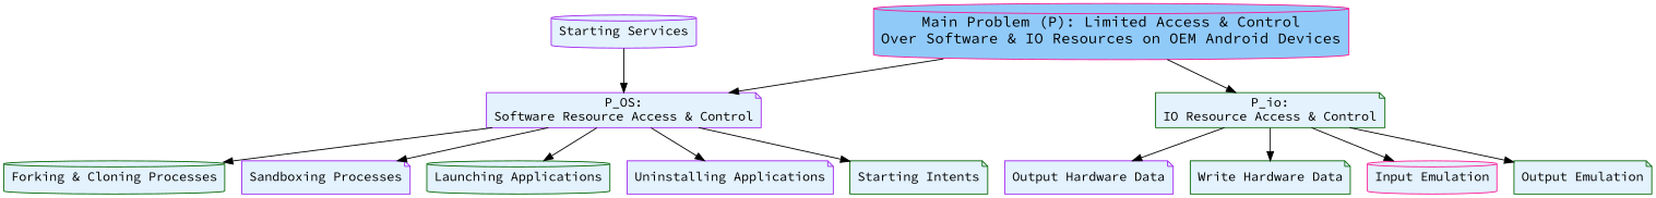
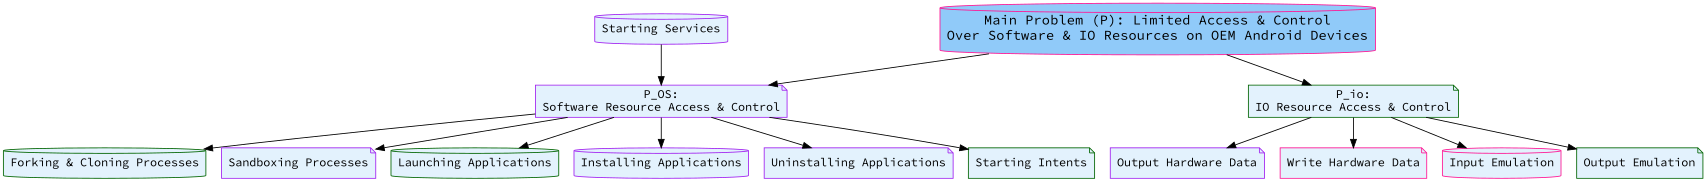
  digraph {
    fontname="Source Code Pro"
    rankdir=TB
    node [color=purple fillcolor="#e3f2fd" fontname="Source Code Pro" shape=note style=filled]
    edge [fontname="Source Code Pro"]
    n1 [color=deeppink fillcolor="#90caf9" fontsize=16 label="Main Problem (P): Limited Access & Control\nOver Software & IO Resources on OEM Android Devices" shape=cylinder]
    n2 [label="P_OS:\nSoftware Resource Access & Control"]
    n3 [color=darkgreen label="P_io:\nIO Resource Access & Control"]
    n4 [color=darkgreen label="Forking & Cloning Processes" shape=cylinder]
    n5 [label="Sandboxing Processes"]
    n6 [color=darkgreen label="Launching Applications" shape=cylinder]
+   n7 [label="Installing Applications" shape=cylinder]
    n8 [label="Uninstalling Applications"]
    n9 [color=darkgreen label="Starting Intents"]
    n10 [label="Output Hardware Data"]
-   n11 [color=darkgreen label="Write Hardware Data"]
+   n11 [color=deeppink label="Write Hardware Data"]
    n12 [color=deeppink label="Input Emulation" shape=cylinder]
    n13 [color=darkgreen label="Output Emulation"]
    n14 [label="Starting Services" shape=cylinder]
    n1 -> n2
    n1 -> n3
    n2 -> n4
    n2 -> n5
    n2 -> n6
+   n2 -> n7
    n2 -> n8
    n2 -> n9
    n3 -> n10
    n3 -> n11
    n3 -> n12
    n3 -> n13
    n14 -> n2
  }
